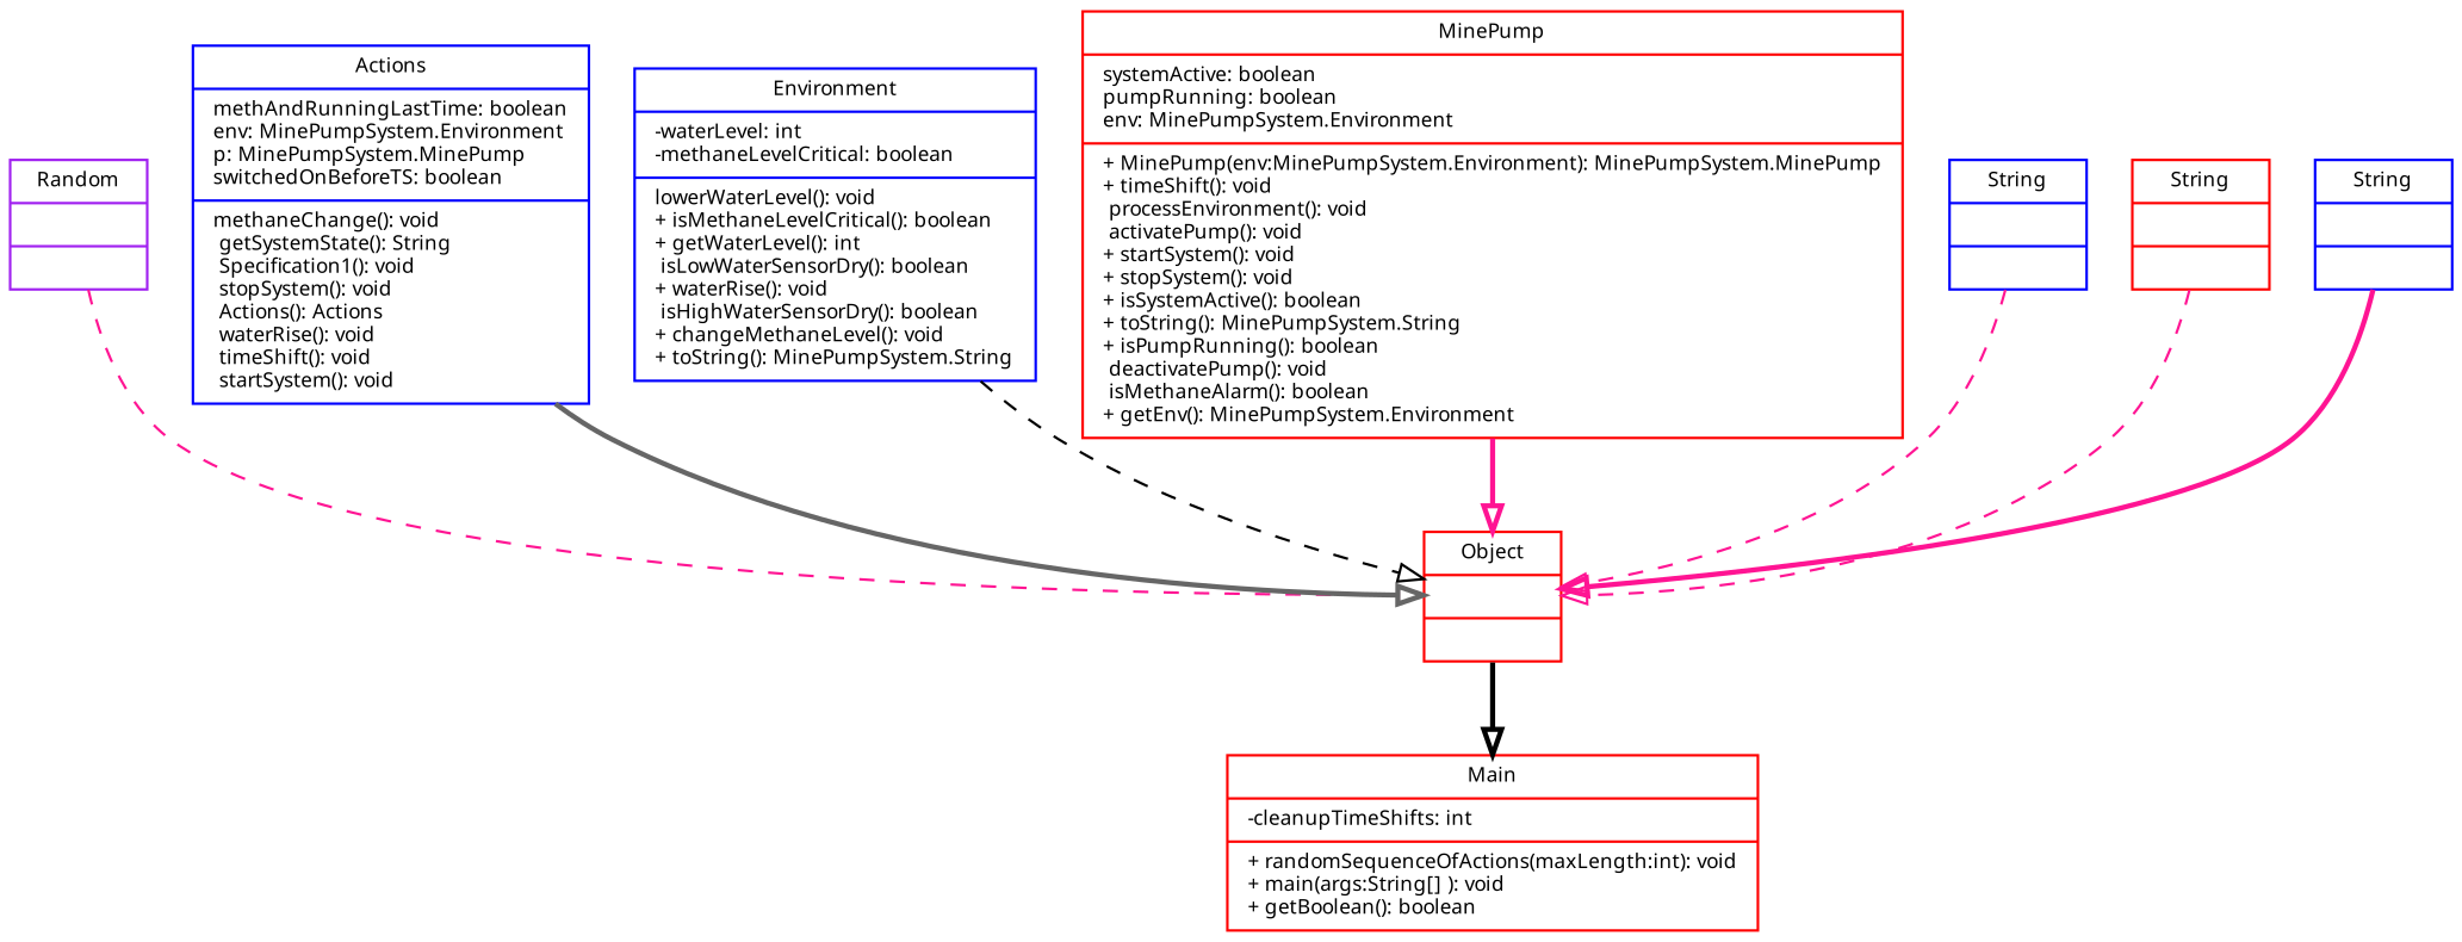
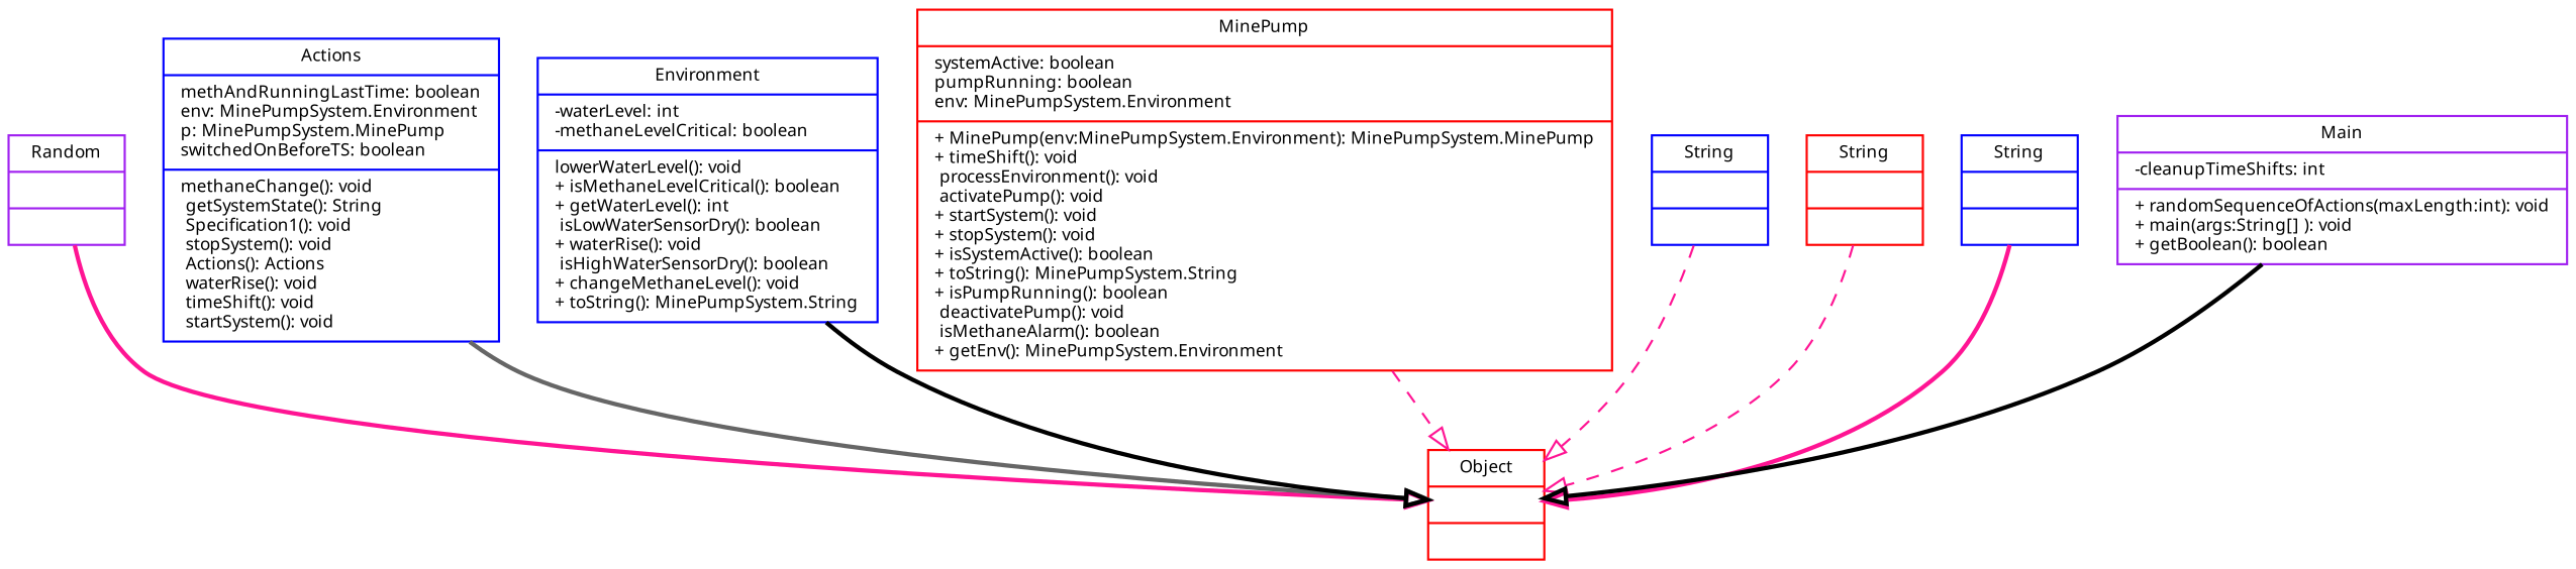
  digraph {
    fontname="Noto Sans"
    fontsize=8
    node [color=blue fontname="Noto Sans" fontsize=8 shape=record]
    edge [arrowhead=empty arrowtail=none color=deeppink fontname="Noto Sans" fontsize=8 style=dashed]
    n1 [color=purple label="{Random||}"]
    n2 [color=red label="{Object||}"]
    n3 [label="{Actions|methAndRunningLastTime: boolean\lenv: MinePumpSystem.Environment\lp: MinePumpSystem.MinePump\lswitchedOnBeforeTS: boolean\l| methaneChange(): void\l getSystemState(): String\l Specification1(): void\l stopSystem(): void\l Actions(): Actions\l waterRise(): void\l timeShift(): void\l startSystem(): void\l}"]
    n4 [label="{Environment|-waterLevel: int\l-methaneLevelCritical: boolean\l| lowerWaterLevel(): void\l+ isMethaneLevelCritical(): boolean\l+ getWaterLevel(): int\l isLowWaterSensorDry(): boolean\l+ waterRise(): void\l isHighWaterSensorDry(): boolean\l+ changeMethaneLevel(): void\l+ toString(): MinePumpSystem.String\l}"]
    n5 [color=red label="{MinePump|systemActive: boolean\lpumpRunning: boolean\lenv: MinePumpSystem.Environment\l|+ MinePump(env:MinePumpSystem.Environment): MinePumpSystem.MinePump\l+ timeShift(): void\l processEnvironment(): void\l activatePump(): void\l+ startSystem(): void\l+ stopSystem(): void\l+ isSystemActive(): boolean\l+ toString(): MinePumpSystem.String\l+ isPumpRunning(): boolean\l deactivatePump(): void\l isMethaneAlarm(): boolean\l+ getEnv(): MinePumpSystem.Environment\l}"]
    n6 [label="{String||}"]
    n7 [color=red label="{String||}"]
    n8 [label="{String||}"]
-   n9 [color=red label="{Main|-cleanupTimeShifts: int\l|+ randomSequenceOfActions(maxLength:int): void\l+ main(args:String[] ): void\l+ getBoolean(): boolean\l}"]
-   n1 -> n2
+   n9 [color=purple label="{Main|-cleanupTimeShifts: int\l|+ randomSequenceOfActions(maxLength:int): void\l+ main(args:String[] ): void\l+ getBoolean(): boolean\l}"]
+   n1 -> n2 [style=bold]
    n3 -> n2 [color=gray40 style=bold]
-   n4 -> n2 [color=black]
-   n5 -> n2 [style=bold]
+   n4 -> n2 [color=black style=bold]
+   n5 -> n2
    n6 -> n2
    n7 -> n2
    n8 -> n2 [style=bold]
-   n2 -> n9 [color=black style=bold]
+   n9 -> n2 [color=black style=bold]
  }
